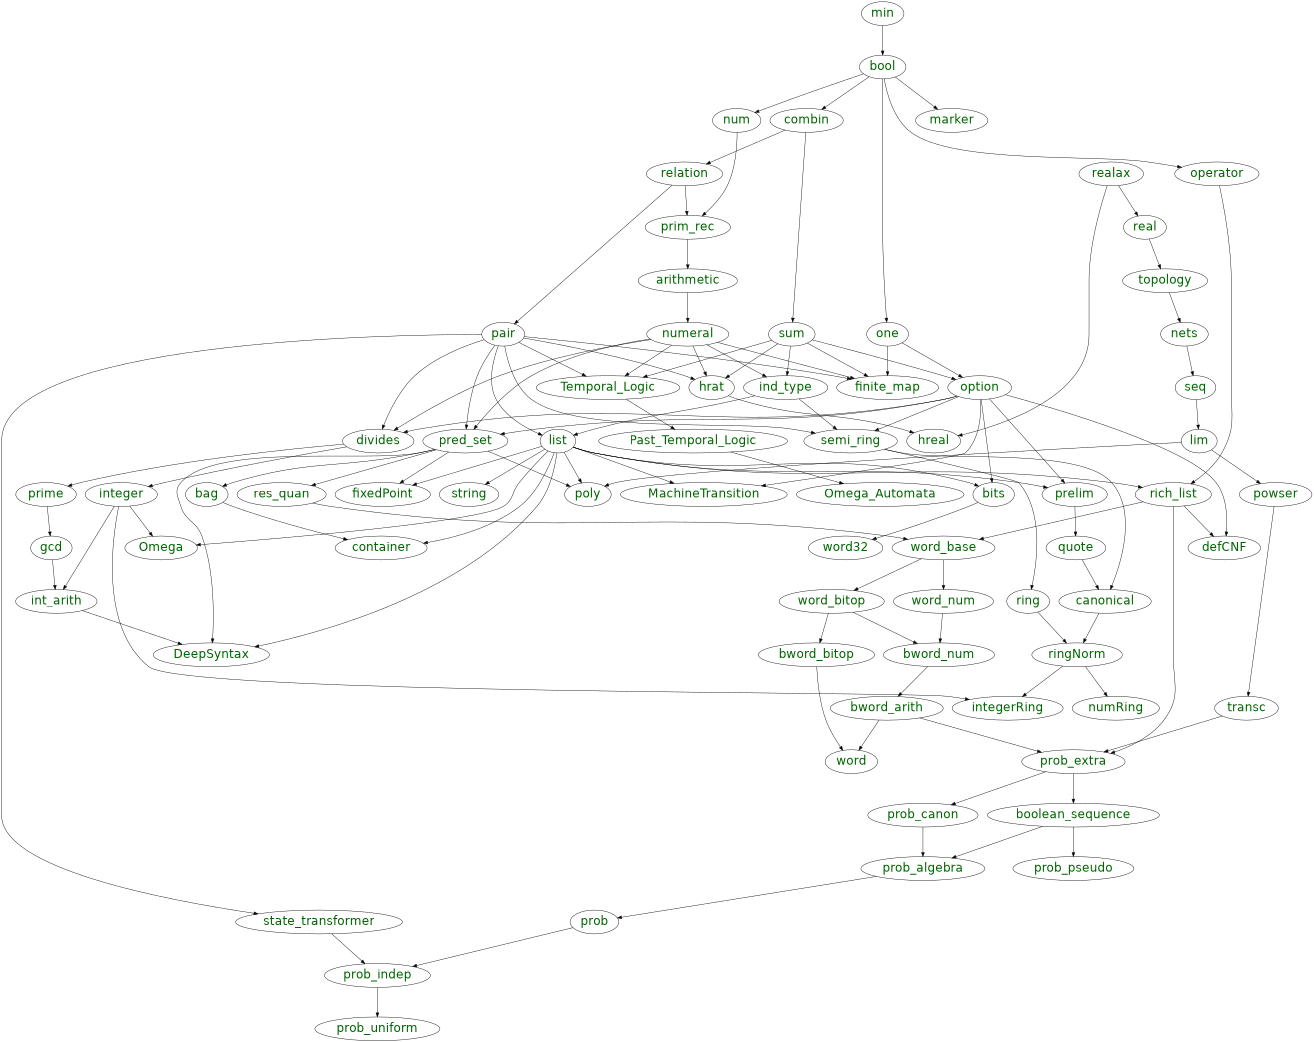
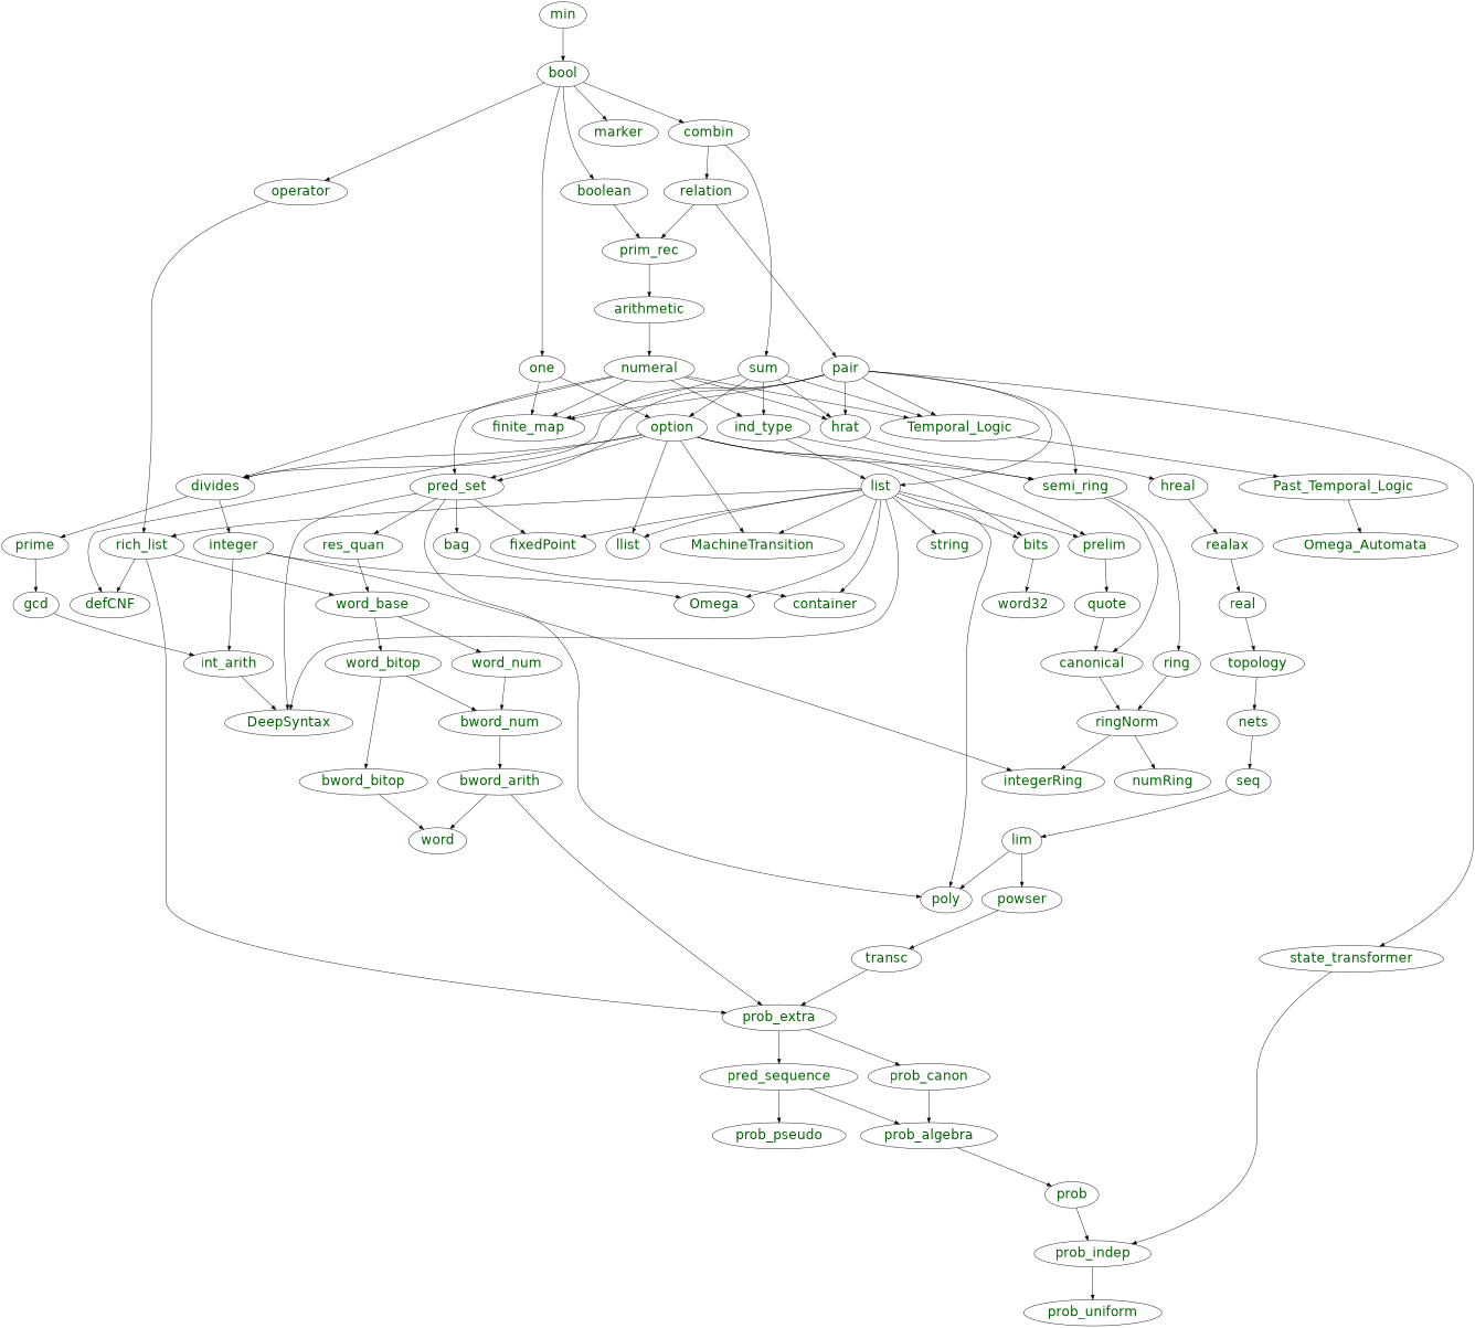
  digraph {
    nodesep=0.30
    ranksep=1.0
    node [fontcolor=darkgreen fontname=Helvetica fontsize=30]
    bag
    container
    prime
    gcd
    int_arith
    DeepSyntax
    ring
    ringNorm
    integerRing
    numRing
    semi_ring
    canonical
    prelim
    quote
    divides
    integer
    Omega
    Temporal_Logic
    Past_Temporal_Logic
    Omega_Automata
-   boolean_sequence
+   boolean_sequence [label=pred_sequence]
    prob_pseudo
    prob_algebra
    prob
    powser
    transc
    prob_extra
    prob_canon
    hrat
    hreal
    realax
    real
    topology
    nets
    seq
    lim
    poly
    prob_indep
    prob_uniform
    state_transformer
    bits
    word32
    word_num
    bword_num
    bword_arith
    word
    operator
    rich_list
    defCNF
    word_base
    ind_type
    list
    fixedPoint
+   llist
    MachineTransition
    string
    word_bitop
    pair
    finite_map
    pred_set
    res_quan
    relation
    prim_rec
    arithmetic
-   num
+   num [label=boolean]
    numeral
    one
    option
    min
    bool
    marker
    combin
    sum
    bword_bitop
    bag -> container
    prime -> gcd
    gcd -> int_arith
    int_arith -> DeepSyntax
    ring -> ringNorm
    ringNorm -> integerRing
    ringNorm -> numRing
    semi_ring -> ring
    semi_ring -> canonical
    canonical -> ringNorm
    prelim -> quote
    quote -> canonical
    divides -> prime
    divides -> integer
    integer -> int_arith
    integer -> integerRing
    integer -> Omega
    Temporal_Logic -> Past_Temporal_Logic
    Past_Temporal_Logic -> Omega_Automata
    boolean_sequence -> prob_pseudo
    boolean_sequence -> prob_algebra
    prob_algebra -> prob
    prob -> prob_indep
    powser -> transc
    transc -> prob_extra
    prob_extra -> boolean_sequence
    prob_extra -> prob_canon
    prob_canon -> prob_algebra
    hrat -> hreal
-   realax -> hreal
+   hreal -> realax
    realax -> real
    real -> topology
    topology -> nets
    nets -> seq
    seq -> lim
    lim -> powser
    lim -> poly
    prob_indep -> prob_uniform
    state_transformer -> prob_indep
    bits -> word32
    word_num -> bword_num
    bword_num -> bword_arith
    bword_arith -> prob_extra
    bword_arith -> word
    operator -> rich_list
    rich_list -> prob_extra
    rich_list -> defCNF
    rich_list -> word_base
    word_base -> word_num
    word_base -> word_bitop
    ind_type -> semi_ring
    ind_type -> list
    list -> container
    list -> DeepSyntax
    list -> prelim
    list -> Omega
    list -> poly
    list -> bits
    list -> rich_list
    list -> fixedPoint
+   list -> llist
    list -> MachineTransition
    list -> string
    word_bitop -> bword_num
    word_bitop -> bword_bitop
    pair -> semi_ring
    pair -> divides
    pair -> Temporal_Logic
    pair -> hrat
    pair -> state_transformer
    pair -> list
    pair -> finite_map
    pair -> pred_set
    pred_set -> bag
    pred_set -> DeepSyntax
    pred_set -> poly
    pred_set -> fixedPoint
    pred_set -> res_quan
    res_quan -> word_base
    relation -> pair
    relation -> prim_rec
    prim_rec -> arithmetic
    arithmetic -> numeral
    num -> prim_rec
    numeral -> divides
    numeral -> Temporal_Logic
    numeral -> hrat
    numeral -> ind_type
    numeral -> finite_map
    numeral -> pred_set
    one -> finite_map
    one -> option
    option -> semi_ring
    option -> prelim
    option -> divides
    option -> bits
    option -> defCNF
+   option -> llist
    option -> MachineTransition
    option -> pred_set
    min -> bool
    bool -> operator
    bool -> num
    bool -> one
    bool -> marker
    bool -> combin
    combin -> relation
    combin -> sum
    sum -> Temporal_Logic
    sum -> hrat
    sum -> ind_type
    sum -> finite_map
    sum -> option
    bword_bitop -> word
  }
